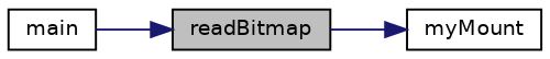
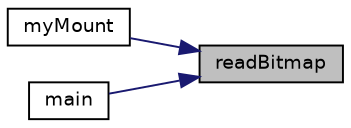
  digraph {
    rankdir=RL
    node [color=black fillcolor=white fontname=Helvetica fontsize=10 shape=record style=filled]
    edge [color=midnightblue dir=back fontname=Helvetica fontsize=10 labelfontname=Helvetica labelfontsize=10 style=solid]
    n1 [fillcolor=grey75 fontcolor=black height=0.2 label=readBitmap width=0.4]
    n2 [height=0.2 label=myMount width=0.4]
    n3 [height=0.2 label=main width=0.4]
-   n2 -> n1
+   n1 -> n2
    n1 -> n3
  }
